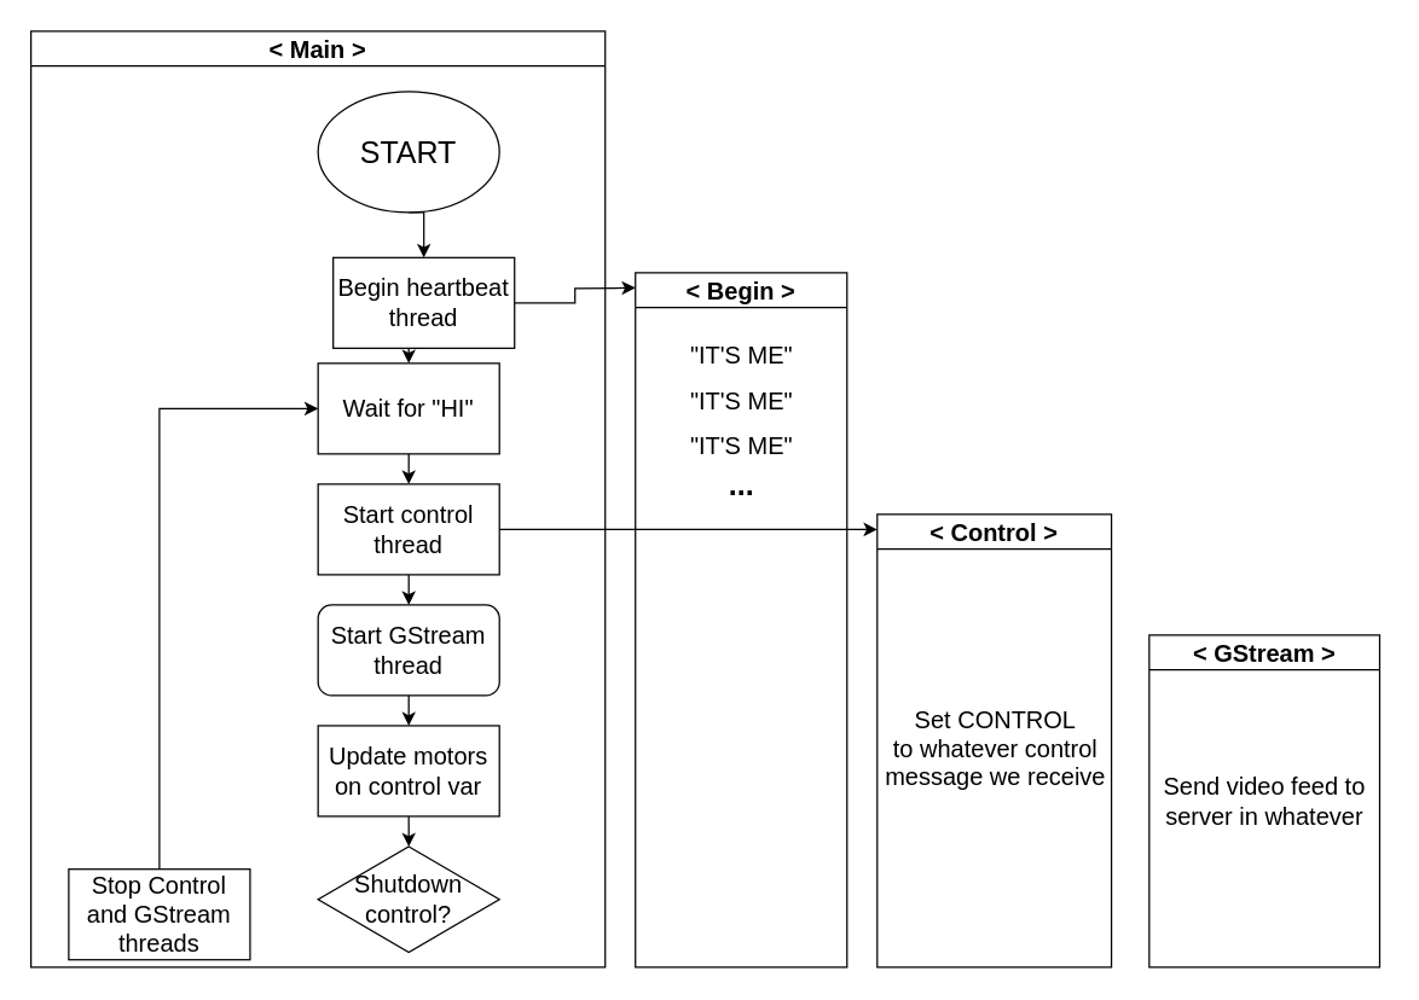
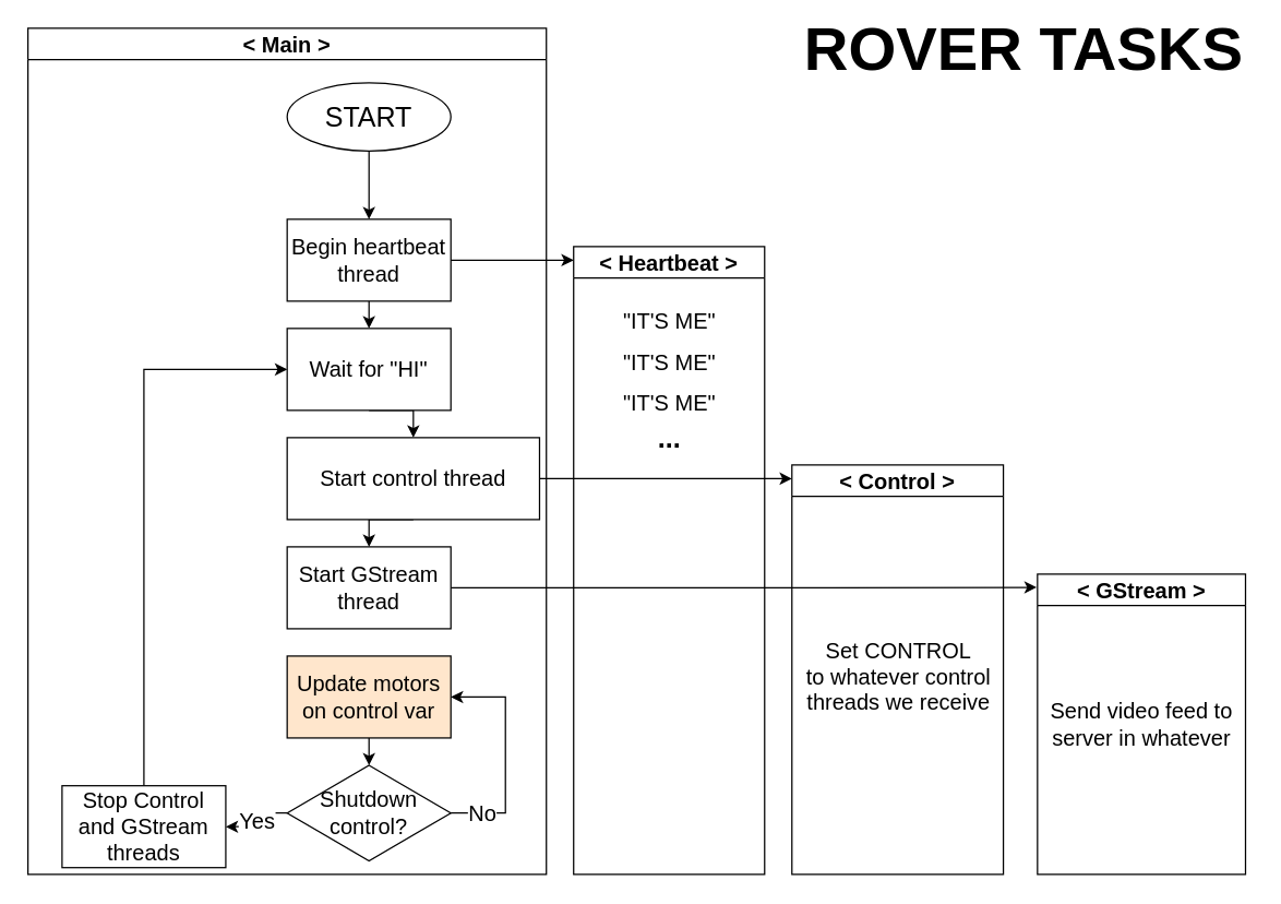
  <mxCell id="0" />
  <mxCell id="1" parent="0" />
  <mxCell id="2" style="edgeStyle=orthogonalEdgeStyle;rounded=0;orthogonalLoop=1;jettySize=auto;html=1;exitX=0.5;exitY=1;exitDx=0;exitDy=0;entryX=0.5;entryY=0;entryDx=0;entryDy=0;" parent="1" source="3" target="7" edge="1"><mxGeometry relative="1" as="geometry" /></mxCell>
- <mxCell id="3" value="&lt;font style=&quot;font-size: 16px;&quot;&gt;Begin heartbeat thread&lt;/font&gt;" style="rounded=0;whiteSpace=wrap;html=1;" parent="1" vertex="1"><mxGeometry x="220" y="170" width="120" height="60" as="geometry" /></mxCell>
+ <mxCell id="3" value="&lt;font style=&quot;font-size: 16px;&quot;&gt;Begin heartbeat thread&lt;/font&gt;" style="rounded=0;whiteSpace=wrap;html=1;" parent="1" vertex="1"><mxGeometry x="210" y="160" width="120" height="60" as="geometry" /></mxCell>
  <mxCell id="4" style="edgeStyle=orthogonalEdgeStyle;rounded=0;orthogonalLoop=1;jettySize=auto;html=1;exitX=0.5;exitY=1;exitDx=0;exitDy=0;entryX=0.5;entryY=0;entryDx=0;entryDy=0;" parent="1" source="5" target="3" edge="1"><mxGeometry relative="1" as="geometry" /></mxCell>
- <mxCell id="5" value="&lt;font style=&quot;font-size: 20px;&quot;&gt;START&lt;/font&gt;" style="ellipse;whiteSpace=wrap;html=1;" parent="1" vertex="1"><mxGeometry x="210" y="60" width="120" height="80" as="geometry" /></mxCell>
+ <mxCell id="5" value="&lt;font style=&quot;font-size: 20px;&quot;&gt;START&lt;/font&gt;" style="ellipse;whiteSpace=wrap;html=1;" parent="1" vertex="1"><mxGeometry x="210" y="60" width="120" height="50" as="geometry" /></mxCell>
  <mxCell id="6" style="edgeStyle=orthogonalEdgeStyle;rounded=0;orthogonalLoop=1;jettySize=auto;html=1;exitX=0.5;exitY=1;exitDx=0;exitDy=0;entryX=0.5;entryY=0;entryDx=0;entryDy=0;" parent="1" source="7" target="10" edge="1"><mxGeometry relative="1" as="geometry" /></mxCell>
  <mxCell id="7" value="&lt;font style=&quot;font-size: 16px;&quot;&gt;Wait for &quot;HI&quot;&lt;/font&gt;" style="rounded=0;whiteSpace=wrap;html=1;" parent="1" vertex="1"><mxGeometry x="210" y="240" width="120" height="60" as="geometry" /></mxCell>
  <mxCell id="8" style="edgeStyle=orthogonalEdgeStyle;rounded=0;orthogonalLoop=1;jettySize=auto;html=1;exitX=0.5;exitY=1;exitDx=0;exitDy=0;entryX=0.5;entryY=0;entryDx=0;entryDy=0;" parent="1" source="10" target="13" edge="1"><mxGeometry relative="1" as="geometry" /></mxCell>
  <mxCell id="9" style="edgeStyle=orthogonalEdgeStyle;rounded=0;orthogonalLoop=1;jettySize=auto;html=1;exitX=1;exitY=0.5;exitDx=0;exitDy=0;" parent="1" source="10" edge="1"><mxGeometry relative="1" as="geometry"><mxPoint x="580" y="350" as="targetPoint" /></mxGeometry></mxCell>
- <mxCell id="10" value="&lt;font style=&quot;font-size: 16px;&quot;&gt;Start control thread&lt;/font&gt;" style="rounded=0;whiteSpace=wrap;html=1;" parent="1" vertex="1"><mxGeometry x="210" y="320" width="120" height="60" as="geometry" /></mxCell>
- <mxCell id="11" style="edgeStyle=orthogonalEdgeStyle;rounded=0;orthogonalLoop=1;jettySize=auto;html=1;exitX=0.5;exitY=1;exitDx=0;exitDy=0;entryX=0.5;entryY=0;entryDx=0;entryDy=0;" parent="1" source="13" target="15" edge="1"><mxGeometry relative="1" as="geometry" /></mxCell>
- <mxCell id="13" value="&lt;font style=&quot;font-size: 16px;&quot;&gt;Start GStream thread&lt;/font&gt;" style="whiteSpace=wrap;html=1;rounded=1;" parent="1" vertex="1"><mxGeometry x="210" y="400" width="120" height="60" as="geometry" /></mxCell>
+ <mxCell id="10" value="&lt;font style=&quot;font-size: 16px;&quot;&gt;Start control thread&lt;/font&gt;" style="rounded=0;whiteSpace=wrap;html=1;" parent="1" vertex="1"><mxGeometry x="210" y="320" width="185" height="60" as="geometry" /></mxCell>
+ <mxCell id="12" style="edgeStyle=orthogonalEdgeStyle;rounded=0;orthogonalLoop=1;jettySize=auto;html=1;exitX=1;exitY=0.5;exitDx=0;exitDy=0;entryX=-0.004;entryY=0.044;entryDx=0;entryDy=0;entryPerimeter=0;" parent="1" source="13" target="28" edge="1"><mxGeometry relative="1" as="geometry"><mxPoint x="740" y="430" as="targetPoint" /></mxGeometry></mxCell>
+ <mxCell id="13" value="&lt;font style=&quot;font-size: 16px;&quot;&gt;Start GStream thread&lt;/font&gt;" style="rounded=0;whiteSpace=wrap;html=1;" parent="1" vertex="1"><mxGeometry x="210" y="400" width="120" height="60" as="geometry" /></mxCell>
  <mxCell id="14" style="edgeStyle=orthogonalEdgeStyle;rounded=0;orthogonalLoop=1;jettySize=auto;html=1;exitX=0.5;exitY=1;exitDx=0;exitDy=0;entryX=0.5;entryY=0;entryDx=0;entryDy=0;" parent="1" source="15" edge="1"><mxGeometry relative="1" as="geometry"><mxPoint x="270" y="560" as="targetPoint" /></mxGeometry></mxCell>
- <mxCell id="15" value="&lt;font style=&quot;font-size: 16px;&quot;&gt;Update motors on control var&lt;/font&gt;" style="rounded=0;whiteSpace=wrap;html=1;" parent="1" vertex="1"><mxGeometry x="210" y="480" width="120" height="60" as="geometry" /></mxCell>
+ <mxCell id="15" value="&lt;font style=&quot;font-size: 16px;&quot;&gt;Update motors on control var&lt;/font&gt;" style="rounded=0;whiteSpace=wrap;html=1;fillColor=#ffe6cc;" parent="1" vertex="1"><mxGeometry x="210" y="480" width="120" height="60" as="geometry" /></mxCell>
+ <mxCell id="16" value="&lt;font style=&quot;font-size: 16px;&quot;&gt;No&lt;/font&gt;" style="edgeStyle=orthogonalEdgeStyle;rounded=0;orthogonalLoop=1;jettySize=auto;html=1;exitX=1;exitY=0.5;exitDx=0;exitDy=0;entryX=1;entryY=0.5;entryDx=0;entryDy=0;" parent="1" source="18" target="15" edge="1"><mxGeometry x="-0.724" relative="1" as="geometry"><Array as="points"><mxPoint x="370" y="595" /><mxPoint x="370" y="510" /></Array><mxPoint as="offset" /></mxGeometry></mxCell>
+ <mxCell id="17" value="&lt;font style=&quot;font-size: 16px;&quot;&gt;Yes&lt;/font&gt;" style="edgeStyle=orthogonalEdgeStyle;rounded=0;orthogonalLoop=1;jettySize=auto;html=1;exitX=0;exitY=0.5;exitDx=0;exitDy=0;entryX=1;entryY=0.5;entryDx=0;entryDy=0;" parent="1" source="18" target="20" edge="1"><mxGeometry relative="1" as="geometry"><mxPoint as="offset" /></mxGeometry></mxCell>
  <mxCell id="18" value="&lt;font style=&quot;font-size: 16px;&quot;&gt;Shutdown&lt;/font&gt;&lt;div&gt;&lt;font style=&quot;font-size: 16px;&quot;&gt;control?&lt;/font&gt;&lt;/div&gt;" style="rhombus;whiteSpace=wrap;html=1;" parent="1" vertex="1"><mxGeometry x="210" y="560" width="120" height="70" as="geometry" /></mxCell>
  <mxCell id="19" style="edgeStyle=orthogonalEdgeStyle;rounded=0;orthogonalLoop=1;jettySize=auto;html=1;exitX=0.5;exitY=0;exitDx=0;exitDy=0;entryX=0;entryY=0.5;entryDx=0;entryDy=0;" parent="1" source="20" target="7" edge="1"><mxGeometry relative="1" as="geometry"><mxPoint x="100" y="270" as="targetPoint" /></mxGeometry></mxCell>
  <mxCell id="20" value="&lt;font style=&quot;font-size: 16px;&quot;&gt;Stop Control and GStream threads&lt;/font&gt;" style="rounded=0;whiteSpace=wrap;html=1;" parent="1" vertex="1"><mxGeometry x="45" y="575" width="120" height="60" as="geometry" /></mxCell>
- <mxCell id="21" value="&lt;font style=&quot;font-size: 16px;&quot;&gt;&amp;lt; Begin &amp;gt;&lt;/font&gt;" style="swimlane;whiteSpace=wrap;html=1;" parent="1" vertex="1"><mxGeometry x="420" y="180" width="140" height="460" as="geometry" /></mxCell>
+ <mxCell id="21" value="&lt;font style=&quot;font-size: 16px;&quot;&gt;&amp;lt; Heartbeat &amp;gt;&lt;/font&gt;" style="swimlane;whiteSpace=wrap;html=1;" parent="1" vertex="1"><mxGeometry x="420" y="180" width="140" height="460" as="geometry" /></mxCell>
  <mxCell id="22" value="&lt;font style=&quot;font-size: 16px;&quot;&gt;&quot;IT'S ME&quot;&lt;/font&gt;" style="text;html=1;align=center;verticalAlign=middle;resizable=0;points=[];autosize=1;strokeColor=none;fillColor=none;" parent="21" vertex="1"><mxGeometry x="25" y="40" width="90" height="30" as="geometry" /></mxCell>
  <mxCell id="23" value="&lt;font style=&quot;font-size: 16px;&quot;&gt;&quot;IT'S ME&quot;&lt;/font&gt;" style="text;html=1;align=center;verticalAlign=middle;resizable=0;points=[];autosize=1;strokeColor=none;fillColor=none;" parent="21" vertex="1"><mxGeometry x="25" y="70" width="90" height="30" as="geometry" /></mxCell>
  <mxCell id="24" value="&lt;font style=&quot;font-size: 16px;&quot;&gt;&quot;IT'S ME&quot;&lt;/font&gt;" style="text;html=1;align=center;verticalAlign=middle;resizable=0;points=[];autosize=1;strokeColor=none;fillColor=none;" parent="21" vertex="1"><mxGeometry x="25" y="100" width="90" height="30" as="geometry" /></mxCell>
  <mxCell id="25" value="&lt;font style=&quot;font-size: 20px;&quot;&gt;&lt;b style=&quot;&quot;&gt;...&lt;/b&gt;&lt;/font&gt;" style="text;html=1;align=center;verticalAlign=middle;resizable=0;points=[];autosize=1;strokeColor=none;fillColor=none;" parent="21" vertex="1"><mxGeometry x="50" y="120" width="40" height="40" as="geometry" /></mxCell>
  <mxCell id="26" value="&lt;font style=&quot;font-size: 16px;&quot;&gt;&amp;lt; Control &amp;gt;&lt;/font&gt;" style="swimlane;whiteSpace=wrap;html=1;" parent="1" vertex="1"><mxGeometry x="580" y="340" width="155" height="300" as="geometry" /></mxCell>
- <mxCell id="27" value="&lt;font style=&quot;font-size: 16px;&quot;&gt;Set CONTROL&lt;/font&gt;&lt;div&gt;&lt;font style=&quot;font-size: 16px;&quot;&gt;to whatever control&lt;/font&gt;&lt;/div&gt;&lt;div&gt;&lt;font style=&quot;font-size: 16px;&quot;&gt;message we receive&lt;/font&gt;&lt;/div&gt;" style="text;html=1;align=center;verticalAlign=middle;resizable=0;points=[];autosize=1;strokeColor=none;fillColor=none;" parent="26" vertex="1"><mxGeometry x="-7.5" y="120" width="170" height="70" as="geometry" /></mxCell>
+ <mxCell id="27" value="&lt;font style=&quot;font-size: 16px;&quot;&gt;Set CONTROL&lt;/font&gt;&lt;div&gt;&lt;font style=&quot;font-size: 16px;&quot;&gt;to whatever control&lt;/font&gt;&lt;/div&gt;&lt;div&gt;&lt;font style=&quot;font-size: 16px;&quot;&gt;threads we receive&lt;/font&gt;&lt;/div&gt;" style="text;html=1;align=center;verticalAlign=middle;resizable=0;points=[];autosize=1;strokeColor=none;fillColor=none;" parent="26" vertex="1"><mxGeometry x="-7.5" y="120" width="170" height="70" as="geometry" /></mxCell>
  <mxCell id="28" value="&lt;font style=&quot;font-size: 16px;&quot;&gt;&amp;lt; GStream &amp;gt;&lt;/font&gt;" style="swimlane;whiteSpace=wrap;html=1;" parent="1" vertex="1"><mxGeometry x="760" y="420" width="152.5" height="220" as="geometry" /></mxCell>
  <mxCell id="29" value="&lt;font style=&quot;font-size: 16px;&quot;&gt;Send video feed to&lt;/font&gt;&lt;div&gt;&lt;font style=&quot;font-size: 16px;&quot;&gt;server in whatever&lt;/font&gt;&lt;/div&gt;" style="text;html=1;align=center;verticalAlign=middle;resizable=0;points=[];autosize=1;strokeColor=none;fillColor=none;" parent="28" vertex="1"><mxGeometry x="-3.75" y="85" width="160" height="50" as="geometry" /></mxCell>
  <mxCell id="30" value="&lt;font style=&quot;font-size: 16px;&quot;&gt;&amp;lt; Main &amp;gt;&lt;/font&gt;" style="swimlane;whiteSpace=wrap;html=1;" parent="1" vertex="1"><mxGeometry x="20" y="20" width="380" height="620" as="geometry" /></mxCell>
  <mxCell id="31" style="edgeStyle=orthogonalEdgeStyle;rounded=0;orthogonalLoop=1;jettySize=auto;html=1;exitX=1;exitY=0.5;exitDx=0;exitDy=0;" parent="1" source="3" edge="1"><mxGeometry relative="1" as="geometry"><mxPoint x="420" y="190" as="targetPoint" /></mxGeometry></mxCell>
+ <mxCell id="32" value="&lt;b&gt;&lt;font style=&quot;font-size: 45px;&quot;&gt;ROVER TASKS&lt;/font&gt;&lt;/b&gt;" style="text;html=1;align=right;verticalAlign=middle;whiteSpace=wrap;rounded=0;" parent="1" vertex="1"><mxGeometry x="425" y="20" width="487.5" height="30" as="geometry" /></mxCell>
